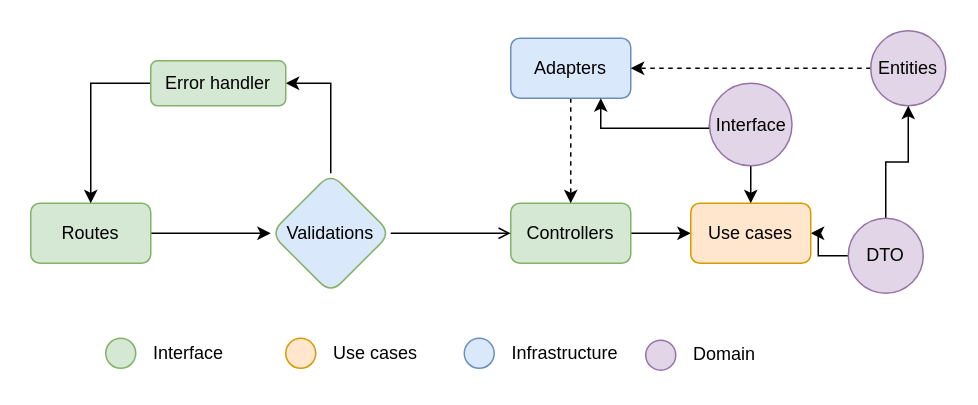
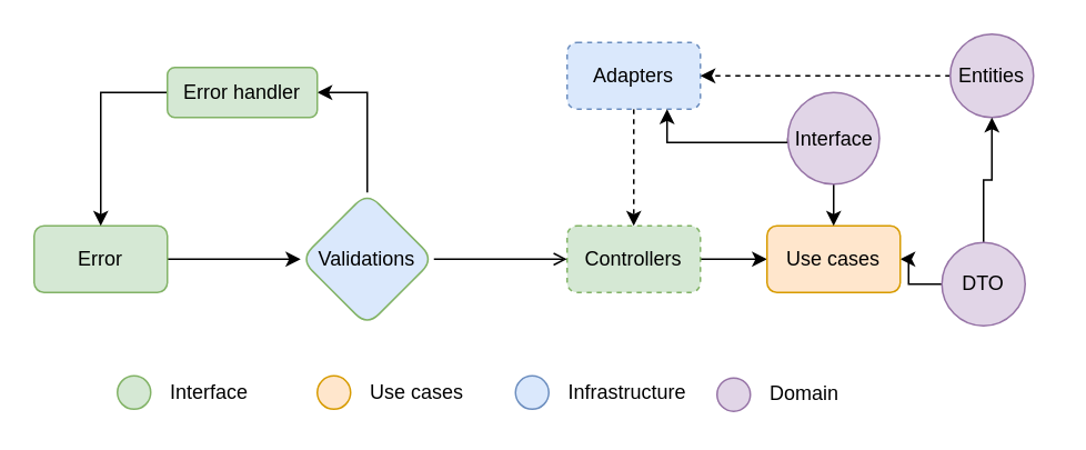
  <mxCell id="0" />
  <mxCell id="1" parent="0" />
  <mxCell id="2" value="" style="edgeStyle=orthogonalEdgeStyle;rounded=0;orthogonalLoop=1;jettySize=auto;html=1;fontColor=#000000;" parent="1" source="3" target="27" edge="1"><mxGeometry relative="1" as="geometry" /></mxCell>
- <mxCell id="3" value="Routes" style="rounded=1;whiteSpace=wrap;html=1;fillColor=#d5e8d4;strokeColor=#82b366;fontColor=#000000;" parent="1" vertex="1"><mxGeometry x="20" y="135" width="80" height="40" as="geometry" /></mxCell>
+ <mxCell id="3" value="Error" style="rounded=1;whiteSpace=wrap;html=1;fillColor=#d5e8d4;strokeColor=#82b366;fontColor=#000000;" parent="1" vertex="1"><mxGeometry x="20" y="135" width="80" height="40" as="geometry" /></mxCell>
  <mxCell id="4" value="" style="edgeStyle=orthogonalEdgeStyle;rounded=0;orthogonalLoop=1;jettySize=auto;html=1;fontColor=#000000;" parent="1" source="5" target="9" edge="1"><mxGeometry relative="1" as="geometry" /></mxCell>
- <mxCell id="5" value="Controllers" style="whiteSpace=wrap;html=1;rounded=1;fillColor=#d5e8d4;strokeColor=#82b366;fontColor=#000000;" parent="1" vertex="1"><mxGeometry x="340" y="135" width="80" height="40" as="geometry" /></mxCell>
+ <mxCell id="5" value="Controllers" style="whiteSpace=wrap;html=1;rounded=1;fillColor=#d5e8d4;strokeColor=#82b366;fontColor=#000000;dashed=1;" parent="1" vertex="1"><mxGeometry x="340" y="135" width="80" height="40" as="geometry" /></mxCell>
  <mxCell id="6" value="" style="edgeStyle=orthogonalEdgeStyle;rounded=0;orthogonalLoop=1;jettySize=auto;html=1;fontColor=#000000;dashed=1;" parent="1" source="7" target="5" edge="1"><mxGeometry relative="1" as="geometry" /></mxCell>
- <mxCell id="7" value="Adapters" style="whiteSpace=wrap;html=1;rounded=1;fillColor=#dae8fc;strokeColor=#6c8ebf;fontColor=#000000;" parent="1" vertex="1"><mxGeometry x="340" y="25" width="80" height="40" as="geometry" /></mxCell>
+ <mxCell id="7" value="Adapters" style="whiteSpace=wrap;html=1;rounded=1;fillColor=#dae8fc;strokeColor=#6c8ebf;fontColor=#000000;dashed=1;" parent="1" vertex="1"><mxGeometry x="340" y="25" width="80" height="40" as="geometry" /></mxCell>
  <mxCell id="8" value="" style="edgeStyle=orthogonalEdgeStyle;rounded=0;orthogonalLoop=1;jettySize=auto;html=1;fontColor=#000000;" parent="1" source="13" target="9" edge="1"><mxGeometry relative="1" as="geometry" /></mxCell>
  <mxCell id="9" value="Use cases" style="whiteSpace=wrap;html=1;rounded=1;fillColor=#ffe6cc;strokeColor=#d79b00;fontColor=#000000;" parent="1" vertex="1"><mxGeometry x="460" y="135" width="80" height="40" as="geometry" /></mxCell>
  <mxCell id="10" style="edgeStyle=orthogonalEdgeStyle;rounded=0;orthogonalLoop=1;jettySize=auto;html=1;exitX=0;exitY=0.5;exitDx=0;exitDy=0;entryX=1;entryY=0.5;entryDx=0;entryDy=0;fontColor=#000000;dashed=1;" parent="1" source="11" target="7" edge="1"><mxGeometry relative="1" as="geometry"><mxPoint x="500" y="5" as="targetPoint" /></mxGeometry></mxCell>
- <mxCell id="11" value="Entities" style="ellipse;whiteSpace=wrap;html=1;rounded=1;fillColor=#e1d5e7;strokeColor=#9673a6;fontColor=#000000;" parent="1" vertex="1"><mxGeometry x="580" y="20" width="50" height="50" as="geometry" /></mxCell>
+ <mxCell id="11" value="Entities" style="ellipse;whiteSpace=wrap;html=1;rounded=1;fillColor=#e1d5e7;strokeColor=#9673a6;fontColor=#000000;" parent="1" vertex="1"><mxGeometry x="570" y="20" width="50" height="50" as="geometry" /></mxCell>
  <mxCell id="12" value="" style="edgeStyle=orthogonalEdgeStyle;rounded=0;orthogonalLoop=1;jettySize=auto;html=1;fontColor=#000000;" parent="1" source="13" target="11" edge="1"><mxGeometry relative="1" as="geometry" /></mxCell>
  <mxCell id="13" value="DTO" style="ellipse;whiteSpace=wrap;html=1;rounded=1;fillColor=#e1d5e7;strokeColor=#9673a6;fontColor=#000000;" parent="1" vertex="1"><mxGeometry x="565" y="145" width="50" height="50" as="geometry" /></mxCell>
  <mxCell id="14" value="" style="edgeStyle=orthogonalEdgeStyle;rounded=0;orthogonalLoop=1;jettySize=auto;html=1;entryX=0.75;entryY=1;entryDx=0;entryDy=0;exitX=0;exitY=0.5;exitDx=0;exitDy=0;fontColor=#000000;" parent="1" source="16" target="7" edge="1"><mxGeometry relative="1" as="geometry"><Array as="points"><mxPoint x="473" y="85" /><mxPoint x="400" y="85" /></Array></mxGeometry></mxCell>
  <mxCell id="15" value="" style="edgeStyle=orthogonalEdgeStyle;rounded=0;orthogonalLoop=1;jettySize=auto;html=1;fontColor=#000000;" parent="1" source="16" target="9" edge="1"><mxGeometry relative="1" as="geometry" /></mxCell>
  <mxCell id="16" value="Interface" style="ellipse;whiteSpace=wrap;html=1;aspect=fixed;fillColor=#e1d5e7;strokeColor=#9673a6;fontColor=#000000;" parent="1" vertex="1"><mxGeometry x="472.5" y="55" width="55" height="55" as="geometry" /></mxCell>
  <mxCell id="17" value="" style="ellipse;whiteSpace=wrap;html=1;aspect=fixed;fillColor=#d5e8d4;strokeColor=#82b366;" parent="1" vertex="1"><mxGeometry x="70" y="225" width="20" height="20" as="geometry" /></mxCell>
  <mxCell id="18" value="Interface" style="text;html=1;align=left;verticalAlign=middle;whiteSpace=wrap;rounded=0;" parent="1" vertex="1"><mxGeometry x="100" y="226.88" width="140" height="16.25" as="geometry" /></mxCell>
  <mxCell id="19" value="" style="ellipse;whiteSpace=wrap;html=1;aspect=fixed;fillColor=#ffe6cc;strokeColor=#d79b00;" parent="1" vertex="1"><mxGeometry x="190" y="225.01" width="20" height="20" as="geometry" /></mxCell>
  <mxCell id="20" value="Use cases" style="text;html=1;align=left;verticalAlign=middle;whiteSpace=wrap;rounded=0;" parent="1" vertex="1"><mxGeometry x="220" y="226.26" width="140" height="17.5" as="geometry" /></mxCell>
  <mxCell id="21" value="" style="ellipse;whiteSpace=wrap;html=1;aspect=fixed;fillColor=#dae8fc;strokeColor=#6c8ebf;" parent="1" vertex="1"><mxGeometry x="309" y="225.01" width="20" height="20" as="geometry" /></mxCell>
  <mxCell id="22" value="Infrastructure" style="text;html=1;align=left;verticalAlign=middle;whiteSpace=wrap;rounded=0;" parent="1" vertex="1"><mxGeometry x="339" y="223.76" width="140" height="22.5" as="geometry" /></mxCell>
  <mxCell id="23" value="" style="ellipse;whiteSpace=wrap;html=1;aspect=fixed;fillColor=#e1d5e7;strokeColor=#9673a6;" parent="1" vertex="1"><mxGeometry x="430" y="226.25" width="20" height="20" as="geometry" /></mxCell>
  <mxCell id="24" value="Domain" style="text;html=1;align=left;verticalAlign=middle;whiteSpace=wrap;rounded=0;" parent="1" vertex="1"><mxGeometry x="460" y="225" width="140" height="22.5" as="geometry" /></mxCell>
  <mxCell id="25" value="" style="edgeStyle=orthogonalEdgeStyle;rounded=0;orthogonalLoop=1;jettySize=auto;html=1;fontColor=#000000;endArrow=open;" parent="1" source="27" target="5" edge="1"><mxGeometry relative="1" as="geometry" /></mxCell>
  <mxCell id="26" value="" style="edgeStyle=orthogonalEdgeStyle;rounded=0;orthogonalLoop=1;jettySize=auto;html=1;entryX=1;entryY=0.5;entryDx=0;entryDy=0;fontColor=#000000;" parent="1" source="27" target="29" edge="1"><mxGeometry relative="1" as="geometry" /></mxCell>
  <mxCell id="27" value="Validations" style="rhombus;whiteSpace=wrap;html=1;fillColor=#dae8fc;strokeColor=#82b366;rounded=1;fontColor=#000000;" parent="1" vertex="1"><mxGeometry x="180" y="115" width="80" height="80" as="geometry" /></mxCell>
  <mxCell id="28" value="" style="edgeStyle=orthogonalEdgeStyle;rounded=0;orthogonalLoop=1;jettySize=auto;html=1;entryX=0.5;entryY=0;entryDx=0;entryDy=0;exitX=0;exitY=0.5;exitDx=0;exitDy=0;fontColor=#000000;" parent="1" source="29" target="3" edge="1"><mxGeometry relative="1" as="geometry" /></mxCell>
  <mxCell id="29" value="&lt;font&gt;Error handler&lt;/font&gt;" style="rounded=1;whiteSpace=wrap;html=1;fillColor=#d5e8d4;strokeColor=#82b366;fontColor=#000000;" parent="1" vertex="1"><mxGeometry x="100" y="40" width="90" height="30" as="geometry" /></mxCell>
